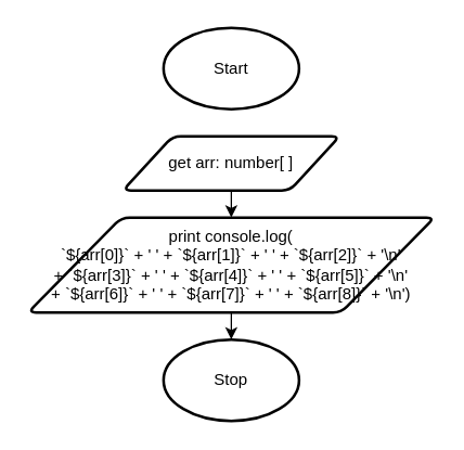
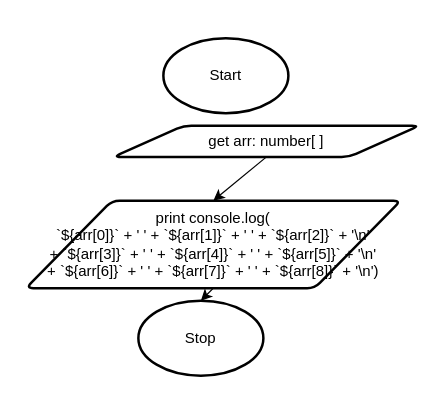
  <mxCell id="0" />
  <mxCell id="1" parent="0" />
- <mxCell id="2" value="Start" style="strokeWidth=2;html=1;shape=mxgraph.flowchart.start_1;whiteSpace=wrap;" parent="1" vertex="1"><mxGeometry x="120" y="20" width="100" height="60" as="geometry" /></mxCell>
+ <mxCell id="2" value="Start" style="strokeWidth=2;html=1;shape=mxgraph.flowchart.start_1;whiteSpace=wrap;" parent="1" vertex="1"><mxGeometry x="130" y="30" width="100" height="60" as="geometry" /></mxCell>
  <mxCell id="3" style="edgeStyle=none;html=1;exitX=0.5;exitY=1;exitDx=0;exitDy=0;entryX=0.5;entryY=0;entryDx=0;entryDy=0;" edge="1" parent="1" source="4" target="7"><mxGeometry relative="1" as="geometry" /></mxCell>
- <mxCell id="4" value="get arr: number[ ]" style="shape=parallelogram;html=1;strokeWidth=2;perimeter=parallelogramPerimeter;whiteSpace=wrap;rounded=1;arcSize=12;size=0.23;" parent="1" vertex="1"><mxGeometry x="90" y="100" width="160" height="40" as="geometry" /></mxCell>
- <mxCell id="5" value="Stop" style="strokeWidth=2;html=1;shape=mxgraph.flowchart.start_1;whiteSpace=wrap;" parent="1" vertex="1"><mxGeometry x="120" y="250" width="100" height="60" as="geometry" /></mxCell>
+ <mxCell id="4" value="get arr: number[ ]" style="shape=parallelogram;html=1;strokeWidth=2;perimeter=parallelogramPerimeter;whiteSpace=wrap;rounded=1;arcSize=12;size=0.23;" parent="1" vertex="1"><mxGeometry x="90" y="100" width="245" height="25" as="geometry" /></mxCell>
+ <mxCell id="5" value="Stop" style="strokeWidth=2;html=1;shape=mxgraph.flowchart.start_1;whiteSpace=wrap;" parent="1" vertex="1"><mxGeometry x="110" y="240" width="100" height="60" as="geometry" /></mxCell>
  <mxCell id="6" style="edgeStyle=none;html=1;exitX=0.5;exitY=1;exitDx=0;exitDy=0;entryX=0.5;entryY=0;entryDx=0;entryDy=0;entryPerimeter=0;" edge="1" parent="1" source="7" target="5"><mxGeometry relative="1" as="geometry" /></mxCell>
  <mxCell id="7" value="print&amp;nbsp;&lt;span&gt;console.log(&lt;br&gt;&lt;/span&gt;&lt;span&gt;`${arr[0]}` +&amp;nbsp;&lt;/span&gt;&lt;span&gt;' ' +&amp;nbsp;&lt;/span&gt;&lt;span&gt;`${arr[1]}` +&amp;nbsp;&lt;/span&gt;&lt;span&gt;' ' +&amp;nbsp;&lt;/span&gt;&lt;span&gt;`${arr[2]}` +&amp;nbsp;&lt;/span&gt;&lt;span&gt;'\n' +&amp;nbsp;&lt;/span&gt;&lt;span&gt;`${arr[3]}` +&amp;nbsp;&lt;/span&gt;&lt;span&gt;' ' +&amp;nbsp;&lt;/span&gt;&lt;span&gt;`${arr[4]}` +&amp;nbsp;&lt;/span&gt;&lt;span&gt;' ' +&amp;nbsp;&lt;/span&gt;&lt;span&gt;`${arr[5]}` +&amp;nbsp;&lt;/span&gt;&lt;span&gt;'\n' +&amp;nbsp;&lt;/span&gt;&lt;span&gt;`${arr[6]}` +&amp;nbsp;&lt;/span&gt;&lt;span&gt;' ' +&amp;nbsp;&lt;/span&gt;&lt;span&gt;`${arr[7]}` +&amp;nbsp;&lt;/span&gt;&lt;span&gt;' ' +&amp;nbsp;&lt;/span&gt;&lt;span&gt;`${arr[8]}` +&amp;nbsp;&lt;/span&gt;&lt;span&gt;'\n'&lt;/span&gt;&lt;span&gt;)&lt;/span&gt;&lt;span&gt;&lt;br&gt;&lt;/span&gt;" style="shape=parallelogram;html=1;strokeWidth=2;perimeter=parallelogramPerimeter;whiteSpace=wrap;rounded=1;arcSize=12;size=0.23;" parent="1" vertex="1"><mxGeometry x="20" y="160" width="300" height="70" as="geometry" /></mxCell>
